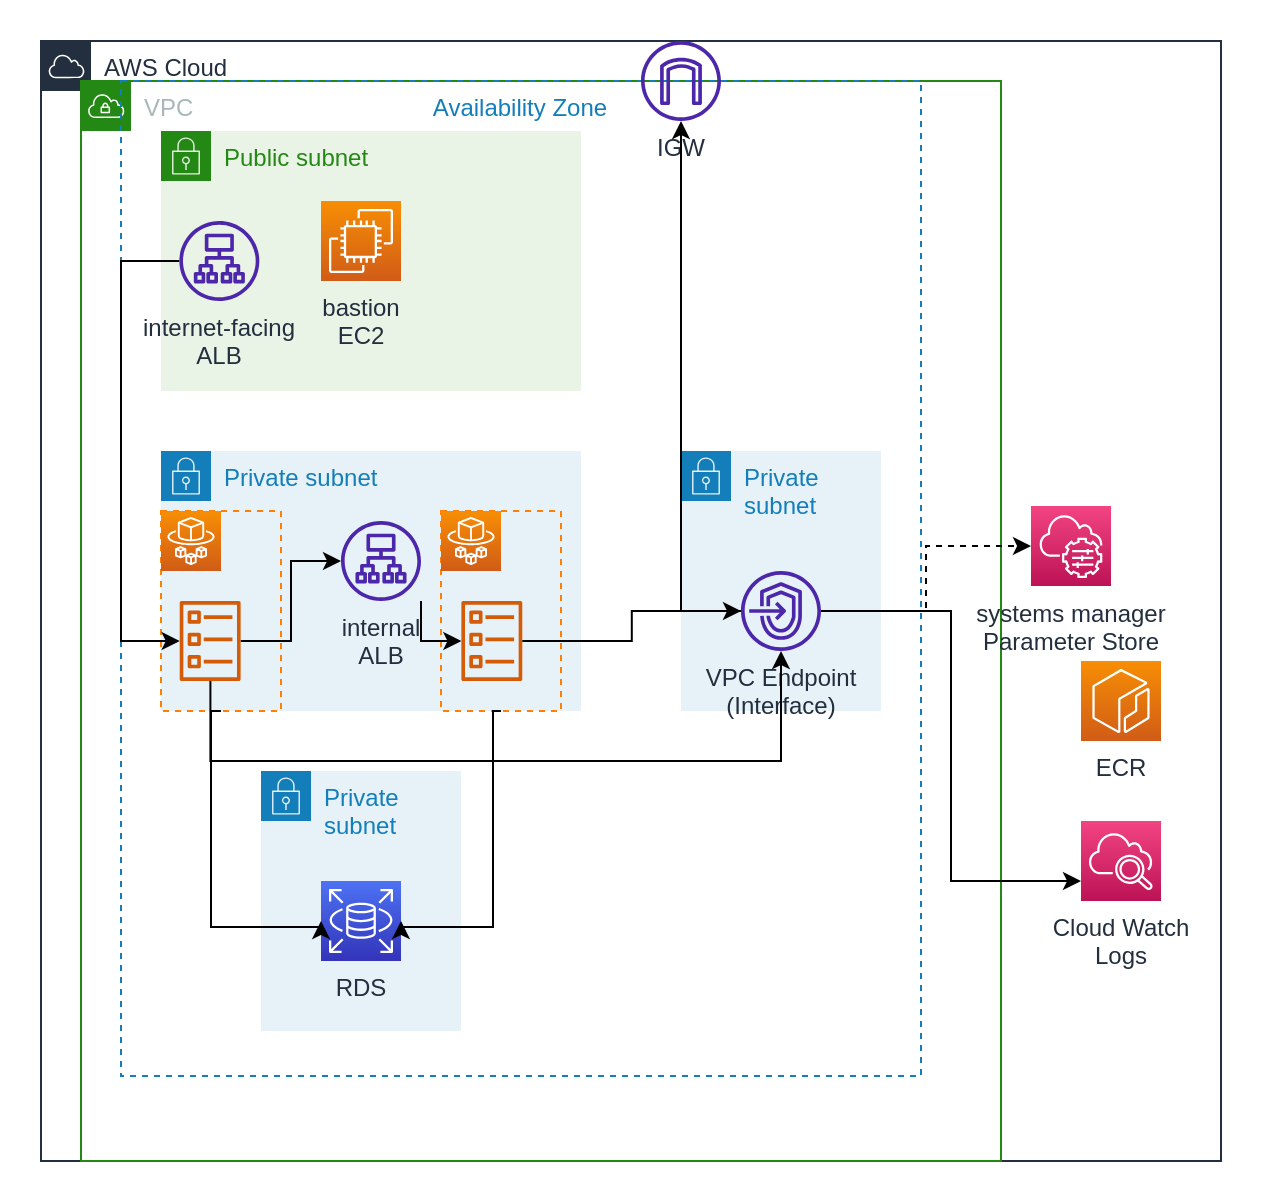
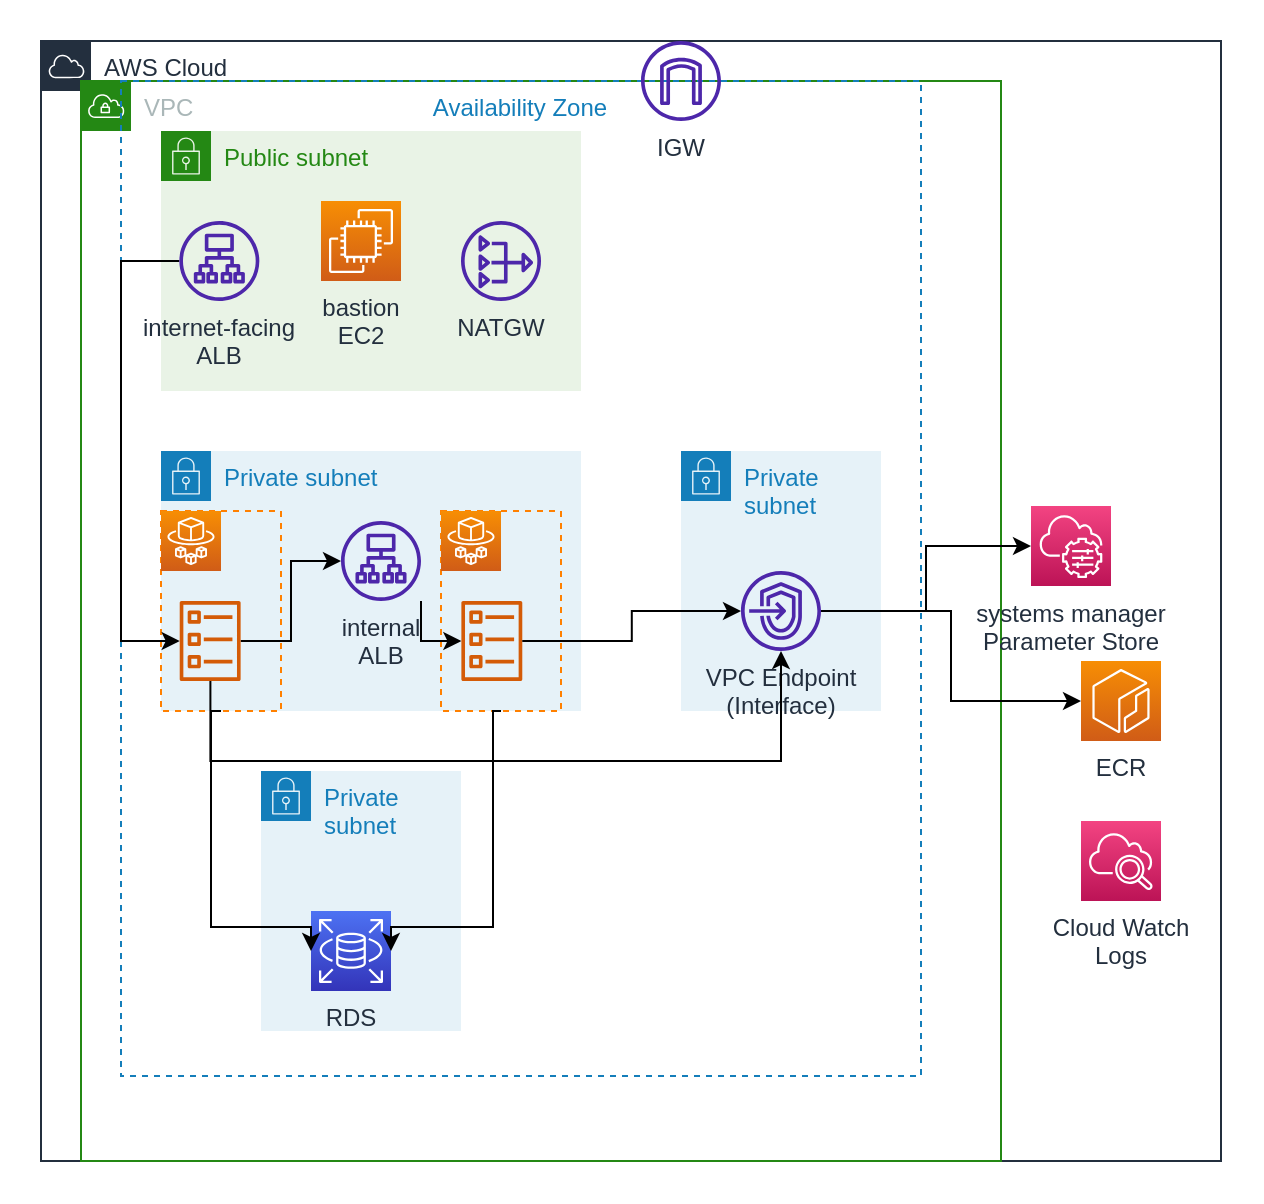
  <mxCell id="0" />
  <mxCell id="1" parent="0" />
  <mxCell id="2" value="AWS Cloud" style="points=[[0,0],[0.25,0],[0.5,0],[0.75,0],[1,0],[1,0.25],[1,0.5],[1,0.75],[1,1],[0.75,1],[0.5,1],[0.25,1],[0,1],[0,0.75],[0,0.5],[0,0.25]];outlineConnect=0;gradientColor=none;html=1;whiteSpace=wrap;fontSize=12;fontStyle=0;container=1;pointerEvents=0;collapsible=0;recursiveResize=0;shape=mxgraph.aws4.group;grIcon=mxgraph.aws4.group_aws_cloud;strokeColor=#232F3E;fillColor=none;verticalAlign=top;align=left;spacingLeft=30;fontColor=#232F3E;dashed=0;" parent="1" vertex="1"><mxGeometry x="20" y="20" width="590" height="560" as="geometry" /></mxCell>
  <mxCell id="3" value="VPC" style="points=[[0,0],[0.25,0],[0.5,0],[0.75,0],[1,0],[1,0.25],[1,0.5],[1,0.75],[1,1],[0.75,1],[0.5,1],[0.25,1],[0,1],[0,0.75],[0,0.5],[0,0.25]];outlineConnect=0;gradientColor=none;html=1;whiteSpace=wrap;fontSize=12;fontStyle=0;container=1;pointerEvents=0;collapsible=0;recursiveResize=0;shape=mxgraph.aws4.group;grIcon=mxgraph.aws4.group_vpc;strokeColor=#248814;fillColor=none;verticalAlign=top;align=left;spacingLeft=30;fontColor=#AAB7B8;dashed=0;" parent="2" vertex="1"><mxGeometry x="20" y="20" width="460" height="540" as="geometry" /></mxCell>
  <mxCell id="4" value="Availability Zone" style="fillColor=none;strokeColor=#147EBA;dashed=1;verticalAlign=top;fontStyle=0;fontColor=#147EBA;" parent="3" vertex="1"><mxGeometry x="20" width="400" height="497.5" as="geometry" /></mxCell>
  <mxCell id="5" value="Public subnet" style="points=[[0,0],[0.25,0],[0.5,0],[0.75,0],[1,0],[1,0.25],[1,0.5],[1,0.75],[1,1],[0.75,1],[0.5,1],[0.25,1],[0,1],[0,0.75],[0,0.5],[0,0.25]];outlineConnect=0;gradientColor=none;html=1;whiteSpace=wrap;fontSize=12;fontStyle=0;container=1;pointerEvents=0;collapsible=0;recursiveResize=0;shape=mxgraph.aws4.group;grIcon=mxgraph.aws4.group_security_group;grStroke=0;strokeColor=#248814;fillColor=#E9F3E6;verticalAlign=top;align=left;spacingLeft=30;fontColor=#248814;dashed=0;" parent="3" vertex="1"><mxGeometry x="40" y="25" width="210" height="130" as="geometry" /></mxCell>
+ <mxCell id="6" value="NATGW" style="sketch=0;outlineConnect=0;fontColor=#232F3E;gradientColor=none;fillColor=#4D27AA;strokeColor=none;dashed=0;verticalLabelPosition=bottom;verticalAlign=top;align=center;html=1;fontSize=12;fontStyle=0;aspect=fixed;pointerEvents=1;shape=mxgraph.aws4.nat_gateway;" parent="5" vertex="1"><mxGeometry x="150" y="45" width="40" height="40" as="geometry" /></mxCell>
  <mxCell id="7" value="Private subnet" style="points=[[0,0],[0.25,0],[0.5,0],[0.75,0],[1,0],[1,0.25],[1,0.5],[1,0.75],[1,1],[0.75,1],[0.5,1],[0.25,1],[0,1],[0,0.75],[0,0.5],[0,0.25]];outlineConnect=0;gradientColor=none;html=1;whiteSpace=wrap;fontSize=12;fontStyle=0;container=1;pointerEvents=0;collapsible=0;recursiveResize=0;shape=mxgraph.aws4.group;grIcon=mxgraph.aws4.group_security_group;grStroke=0;strokeColor=#147EBA;fillColor=#E6F2F8;verticalAlign=top;align=left;spacingLeft=30;fontColor=#147EBA;dashed=0;" parent="3" vertex="1"><mxGeometry x="40" y="185" width="210" height="130" as="geometry" /></mxCell>
  <mxCell id="8" value="" style="fillColor=none;strokeColor=#FF8000;dashed=1;verticalAlign=top;fontStyle=0;fontColor=#FF8000;" parent="7" vertex="1"><mxGeometry y="30" width="60" height="100" as="geometry" /></mxCell>
  <mxCell id="9" value="" style="sketch=0;points=[[0,0,0],[0.25,0,0],[0.5,0,0],[0.75,0,0],[1,0,0],[0,1,0],[0.25,1,0],[0.5,1,0],[0.75,1,0],[1,1,0],[0,0.25,0],[0,0.5,0],[0,0.75,0],[1,0.25,0],[1,0.5,0],[1,0.75,0]];outlineConnect=0;fontColor=#232F3E;gradientColor=#F78E04;gradientDirection=north;fillColor=#D05C17;strokeColor=#ffffff;dashed=0;verticalLabelPosition=bottom;verticalAlign=top;align=center;html=1;fontSize=12;fontStyle=0;aspect=fixed;shape=mxgraph.aws4.resourceIcon;resIcon=mxgraph.aws4.fargate;" parent="7" vertex="1"><mxGeometry y="30" width="30" height="30" as="geometry" /></mxCell>
  <mxCell id="10" value="" style="edgeStyle=orthogonalEdgeStyle;rounded=0;orthogonalLoop=1;jettySize=auto;html=1;fontColor=#FF8000;" parent="7" source="11" target="16" edge="1"><mxGeometry relative="1" as="geometry" /></mxCell>
  <mxCell id="11" value="" style="sketch=0;outlineConnect=0;fontColor=#232F3E;gradientColor=none;fillColor=#D45B07;strokeColor=none;dashed=0;verticalLabelPosition=bottom;verticalAlign=top;align=center;html=1;fontSize=12;fontStyle=0;aspect=fixed;pointerEvents=1;shape=mxgraph.aws4.ecs_task;" parent="7" vertex="1"><mxGeometry x="9.17" y="75" width="30.83" height="40" as="geometry" /></mxCell>
  <mxCell id="12" value="" style="fillColor=none;strokeColor=#FF8000;dashed=1;verticalAlign=top;fontStyle=0;fontColor=#FF8000;" parent="7" vertex="1"><mxGeometry x="140" y="30" width="60" height="100" as="geometry" /></mxCell>
  <mxCell id="13" value="" style="sketch=0;points=[[0,0,0],[0.25,0,0],[0.5,0,0],[0.75,0,0],[1,0,0],[0,1,0],[0.25,1,0],[0.5,1,0],[0.75,1,0],[1,1,0],[0,0.25,0],[0,0.5,0],[0,0.75,0],[1,0.25,0],[1,0.5,0],[1,0.75,0]];outlineConnect=0;fontColor=#232F3E;gradientColor=#F78E04;gradientDirection=north;fillColor=#D05C17;strokeColor=#ffffff;dashed=0;verticalLabelPosition=bottom;verticalAlign=top;align=center;html=1;fontSize=12;fontStyle=0;aspect=fixed;shape=mxgraph.aws4.resourceIcon;resIcon=mxgraph.aws4.fargate;" parent="7" vertex="1"><mxGeometry x="140" y="30" width="30" height="30" as="geometry" /></mxCell>
  <mxCell id="14" value="" style="sketch=0;outlineConnect=0;fontColor=#232F3E;gradientColor=none;fillColor=#D45B07;strokeColor=none;dashed=0;verticalLabelPosition=bottom;verticalAlign=top;align=center;html=1;fontSize=12;fontStyle=0;aspect=fixed;pointerEvents=1;shape=mxgraph.aws4.ecs_task;" parent="7" vertex="1"><mxGeometry x="150" y="75" width="30.83" height="40" as="geometry" /></mxCell>
  <mxCell id="15" value="" style="edgeStyle=orthogonalEdgeStyle;rounded=0;orthogonalLoop=1;jettySize=auto;html=1;fontColor=#FF8000;" parent="7" source="16" target="14" edge="1"><mxGeometry relative="1" as="geometry"><Array as="points"><mxPoint x="130" y="80" /><mxPoint x="130" y="95" /></Array></mxGeometry></mxCell>
  <mxCell id="16" value="internal&lt;br&gt;ALB" style="sketch=0;outlineConnect=0;fontColor=#232F3E;gradientColor=none;fillColor=#4D27AA;strokeColor=none;dashed=0;verticalLabelPosition=bottom;verticalAlign=top;align=center;html=1;fontSize=12;fontStyle=0;aspect=fixed;pointerEvents=1;shape=mxgraph.aws4.application_load_balancer;" parent="7" vertex="1"><mxGeometry x="90" y="35" width="40" height="40" as="geometry" /></mxCell>
  <mxCell id="17" value="Private subnet" style="points=[[0,0],[0.25,0],[0.5,0],[0.75,0],[1,0],[1,0.25],[1,0.5],[1,0.75],[1,1],[0.75,1],[0.5,1],[0.25,1],[0,1],[0,0.75],[0,0.5],[0,0.25]];outlineConnect=0;gradientColor=none;html=1;whiteSpace=wrap;fontSize=12;fontStyle=0;container=1;pointerEvents=0;collapsible=0;recursiveResize=0;shape=mxgraph.aws4.group;grIcon=mxgraph.aws4.group_security_group;grStroke=0;strokeColor=#147EBA;fillColor=#E6F2F8;verticalAlign=top;align=left;spacingLeft=30;fontColor=#147EBA;dashed=0;" parent="3" vertex="1"><mxGeometry x="90" y="345" width="100" height="130" as="geometry" /></mxCell>
- <mxCell id="18" value="RDS" style="sketch=0;points=[[0,0,0],[0.25,0,0],[0.5,0,0],[0.75,0,0],[1,0,0],[0,1,0],[0.25,1,0],[0.5,1,0],[0.75,1,0],[1,1,0],[0,0.25,0],[0,0.5,0],[0,0.75,0],[1,0.25,0],[1,0.5,0],[1,0.75,0]];outlineConnect=0;fontColor=#232F3E;gradientColor=#4D72F3;gradientDirection=north;fillColor=#3334B9;strokeColor=#ffffff;dashed=0;verticalLabelPosition=bottom;verticalAlign=top;align=center;html=1;fontSize=12;fontStyle=0;aspect=fixed;shape=mxgraph.aws4.resourceIcon;resIcon=mxgraph.aws4.rds;" parent="17" vertex="1"><mxGeometry x="30" y="55" width="40" height="40" as="geometry" /></mxCell>
+ <mxCell id="18" value="RDS" style="sketch=0;points=[[0,0,0],[0.25,0,0],[0.5,0,0],[0.75,0,0],[1,0,0],[0,1,0],[0.25,1,0],[0.5,1,0],[0.75,1,0],[1,1,0],[0,0.25,0],[0,0.5,0],[0,0.75,0],[1,0.25,0],[1,0.5,0],[1,0.75,0]];outlineConnect=0;fontColor=#232F3E;gradientColor=#4D72F3;gradientDirection=north;fillColor=#3334B9;strokeColor=#ffffff;dashed=0;verticalLabelPosition=bottom;verticalAlign=top;align=center;html=1;fontSize=12;fontStyle=0;aspect=fixed;shape=mxgraph.aws4.resourceIcon;resIcon=mxgraph.aws4.rds;" parent="17" vertex="1"><mxGeometry x="25" y="70" width="40" height="40" as="geometry" /></mxCell>
  <mxCell id="19" value="Private subnet" style="points=[[0,0],[0.25,0],[0.5,0],[0.75,0],[1,0],[1,0.25],[1,0.5],[1,0.75],[1,1],[0.75,1],[0.5,1],[0.25,1],[0,1],[0,0.75],[0,0.5],[0,0.25]];outlineConnect=0;gradientColor=none;html=1;whiteSpace=wrap;fontSize=12;fontStyle=0;container=1;pointerEvents=0;collapsible=0;recursiveResize=0;shape=mxgraph.aws4.group;grIcon=mxgraph.aws4.group_security_group;grStroke=0;strokeColor=#147EBA;fillColor=#E6F2F8;verticalAlign=top;align=left;spacingLeft=30;fontColor=#147EBA;dashed=0;" parent="3" vertex="1"><mxGeometry x="300" y="185" width="100" height="130" as="geometry" /></mxCell>
  <mxCell id="20" value="VPC Endpoint&lt;br&gt;(Interface)" style="sketch=0;outlineConnect=0;fontColor=#232F3E;gradientColor=none;fillColor=#4D27AA;strokeColor=none;dashed=0;verticalLabelPosition=bottom;verticalAlign=top;align=center;html=1;fontSize=12;fontStyle=0;aspect=fixed;pointerEvents=1;shape=mxgraph.aws4.endpoints;" parent="19" vertex="1"><mxGeometry x="30" y="60" width="40" height="40" as="geometry" /></mxCell>
  <mxCell id="21" style="edgeStyle=orthogonalEdgeStyle;rounded=0;orthogonalLoop=1;jettySize=auto;html=1;fontColor=#FF8000;" parent="3" source="23" target="11" edge="1"><mxGeometry relative="1" as="geometry"><Array as="points"><mxPoint x="20" y="90" /><mxPoint x="20" y="280" /></Array></mxGeometry></mxCell>
  <mxCell id="22" value="bastion&lt;br&gt;EC2" style="sketch=0;points=[[0,0,0],[0.25,0,0],[0.5,0,0],[0.75,0,0],[1,0,0],[0,1,0],[0.25,1,0],[0.5,1,0],[0.75,1,0],[1,1,0],[0,0.25,0],[0,0.5,0],[0,0.75,0],[1,0.25,0],[1,0.5,0],[1,0.75,0]];outlineConnect=0;fontColor=#232F3E;gradientColor=#F78E04;gradientDirection=north;fillColor=#D05C17;strokeColor=#ffffff;dashed=0;verticalLabelPosition=bottom;verticalAlign=top;align=center;html=1;fontSize=12;fontStyle=0;aspect=fixed;shape=mxgraph.aws4.resourceIcon;resIcon=mxgraph.aws4.ec2;" parent="3" vertex="1"><mxGeometry x="120" y="60" width="40" height="40" as="geometry" /></mxCell>
  <mxCell id="23" value="internet-facing&lt;br&gt;ALB" style="sketch=0;outlineConnect=0;fontColor=#232F3E;gradientColor=none;fillColor=#4D27AA;strokeColor=none;dashed=0;verticalLabelPosition=bottom;verticalAlign=top;align=center;html=1;fontSize=12;fontStyle=0;aspect=fixed;pointerEvents=1;shape=mxgraph.aws4.application_load_balancer;" parent="3" vertex="1"><mxGeometry x="49.17" y="70" width="40" height="40" as="geometry" /></mxCell>
  <mxCell id="24" style="edgeStyle=orthogonalEdgeStyle;rounded=0;orthogonalLoop=1;jettySize=auto;html=1;fontColor=#FF8000;entryX=0;entryY=0.5;entryDx=0;entryDy=0;entryPerimeter=0;exitX=0.5;exitY=1;exitDx=0;exitDy=0;" parent="3" source="8" target="18" edge="1"><mxGeometry relative="1" as="geometry"><Array as="points"><mxPoint x="65" y="315" /><mxPoint x="65" y="423" /></Array></mxGeometry></mxCell>
  <mxCell id="25" style="edgeStyle=orthogonalEdgeStyle;rounded=0;orthogonalLoop=1;jettySize=auto;html=1;entryX=1;entryY=0.5;entryDx=0;entryDy=0;entryPerimeter=0;fontColor=#FF8000;exitX=0.5;exitY=1;exitDx=0;exitDy=0;" parent="3" source="12" target="18" edge="1"><mxGeometry relative="1" as="geometry"><Array as="points"><mxPoint x="206" y="315" /><mxPoint x="206" y="423" /></Array></mxGeometry></mxCell>
  <mxCell id="26" style="edgeStyle=orthogonalEdgeStyle;rounded=0;orthogonalLoop=1;jettySize=auto;html=1;fontColor=#FF8000;" parent="3" source="11" target="20" edge="1"><mxGeometry relative="1" as="geometry"><Array as="points"><mxPoint x="65" y="340" /><mxPoint x="350" y="340" /></Array></mxGeometry></mxCell>
  <mxCell id="27" style="edgeStyle=orthogonalEdgeStyle;rounded=0;orthogonalLoop=1;jettySize=auto;html=1;fontColor=#FF8000;" parent="3" source="14" target="20" edge="1"><mxGeometry relative="1" as="geometry" /></mxCell>
  <mxCell id="28" value="IGW&lt;br&gt;" style="sketch=0;outlineConnect=0;fontColor=#232F3E;gradientColor=none;fillColor=#4D27AA;strokeColor=none;dashed=0;verticalLabelPosition=bottom;verticalAlign=top;align=center;html=1;fontSize=12;fontStyle=0;aspect=fixed;pointerEvents=1;shape=mxgraph.aws4.internet_gateway;" parent="3" vertex="1"><mxGeometry x="280" y="-20" width="40" height="40" as="geometry" /></mxCell>
  <mxCell id="29" value="systems manager&lt;br&gt;Parameter Store" style="sketch=0;points=[[0,0,0],[0.25,0,0],[0.5,0,0],[0.75,0,0],[1,0,0],[0,1,0],[0.25,1,0],[0.5,1,0],[0.75,1,0],[1,1,0],[0,0.25,0],[0,0.5,0],[0,0.75,0],[1,0.25,0],[1,0.5,0],[1,0.75,0]];points=[[0,0,0],[0.25,0,0],[0.5,0,0],[0.75,0,0],[1,0,0],[0,1,0],[0.25,1,0],[0.5,1,0],[0.75,1,0],[1,1,0],[0,0.25,0],[0,0.5,0],[0,0.75,0],[1,0.25,0],[1,0.5,0],[1,0.75,0]];outlineConnect=0;fontColor=#232F3E;gradientColor=#F34482;gradientDirection=north;fillColor=#BC1356;strokeColor=#ffffff;dashed=0;verticalLabelPosition=bottom;verticalAlign=top;align=center;html=1;fontSize=12;fontStyle=0;aspect=fixed;shape=mxgraph.aws4.resourceIcon;resIcon=mxgraph.aws4.systems_manager;" parent="2" vertex="1"><mxGeometry x="495" y="232.5" width="40" height="40" as="geometry" /></mxCell>
  <mxCell id="30" value="ECR" style="sketch=0;points=[[0,0,0],[0.25,0,0],[0.5,0,0],[0.75,0,0],[1,0,0],[0,1,0],[0.25,1,0],[0.5,1,0],[0.75,1,0],[1,1,0],[0,0.25,0],[0,0.5,0],[0,0.75,0],[1,0.25,0],[1,0.5,0],[1,0.75,0]];outlineConnect=0;fontColor=#232F3E;gradientColor=#F78E04;gradientDirection=north;fillColor=#D05C17;strokeColor=#ffffff;dashed=0;verticalLabelPosition=bottom;verticalAlign=top;align=center;html=1;fontSize=12;fontStyle=0;aspect=fixed;shape=mxgraph.aws4.resourceIcon;resIcon=mxgraph.aws4.ecr;" parent="2" vertex="1"><mxGeometry x="520" y="310" width="40" height="40" as="geometry" /></mxCell>
  <mxCell id="31" value="Cloud Watch&lt;br&gt;Logs" style="sketch=0;points=[[0,0,0],[0.25,0,0],[0.5,0,0],[0.75,0,0],[1,0,0],[0,1,0],[0.25,1,0],[0.5,1,0],[0.75,1,0],[1,1,0],[0,0.25,0],[0,0.5,0],[0,0.75,0],[1,0.25,0],[1,0.5,0],[1,0.75,0]];points=[[0,0,0],[0.25,0,0],[0.5,0,0],[0.75,0,0],[1,0,0],[0,1,0],[0.25,1,0],[0.5,1,0],[0.75,1,0],[1,1,0],[0,0.25,0],[0,0.5,0],[0,0.75,0],[1,0.25,0],[1,0.5,0],[1,0.75,0]];outlineConnect=0;fontColor=#232F3E;gradientColor=#F34482;gradientDirection=north;fillColor=#BC1356;strokeColor=#ffffff;dashed=0;verticalLabelPosition=bottom;verticalAlign=top;align=center;html=1;fontSize=12;fontStyle=0;aspect=fixed;shape=mxgraph.aws4.resourceIcon;resIcon=mxgraph.aws4.cloudwatch_2;" parent="2" vertex="1"><mxGeometry x="520" y="390" width="40" height="40" as="geometry" /></mxCell>
- <mxCell id="32" style="edgeStyle=orthogonalEdgeStyle;rounded=0;orthogonalLoop=1;jettySize=auto;html=1;entryX=0;entryY=0.5;entryDx=0;entryDy=0;entryPerimeter=0;fontColor=#FF8000;dashed=1;" parent="2" source="20" target="29" edge="1"><mxGeometry relative="1" as="geometry" /></mxCell>
- <mxCell id="33" style="edgeStyle=orthogonalEdgeStyle;rounded=0;orthogonalLoop=1;jettySize=auto;html=1;fontColor=#FF8000;" parent="2" source="20" target="28" edge="1"><mxGeometry relative="1" as="geometry" /></mxCell>
- <mxCell id="34" style="edgeStyle=orthogonalEdgeStyle;rounded=0;orthogonalLoop=1;jettySize=auto;html=1;entryX=0;entryY=0.75;entryDx=0;entryDy=0;entryPerimeter=0;fontColor=#FF8000;" parent="2" source="20" target="31" edge="1"><mxGeometry relative="1" as="geometry" /></mxCell>
+ <mxCell id="32" style="edgeStyle=orthogonalEdgeStyle;rounded=0;orthogonalLoop=1;jettySize=auto;html=1;entryX=0;entryY=0.5;entryDx=0;entryDy=0;entryPerimeter=0;fontColor=#FF8000;" parent="2" source="20" target="29" edge="1"><mxGeometry relative="1" as="geometry" /></mxCell>
+ <mxCell id="33" style="edgeStyle=orthogonalEdgeStyle;rounded=0;orthogonalLoop=1;jettySize=auto;html=1;entryX=0;entryY=0.5;entryDx=0;entryDy=0;entryPerimeter=0;fontColor=#FF8000;" parent="2" source="20" target="30" edge="1"><mxGeometry relative="1" as="geometry" /></mxCell>
